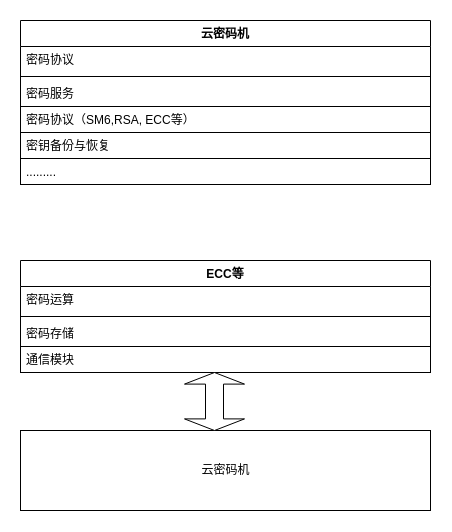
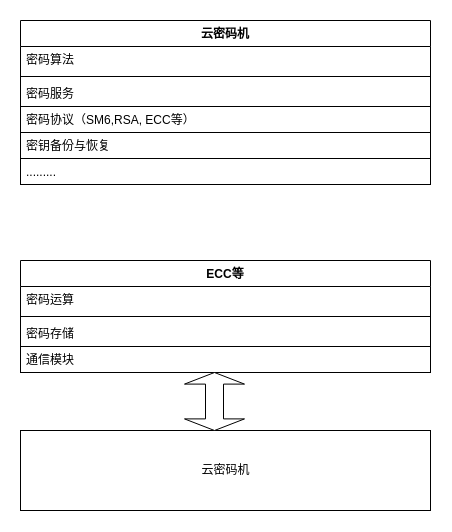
  <mxCell id="0" />
  <mxCell id="1" parent="0" />
  <mxCell id="2" value="云密码机" style="swimlane;fontStyle=1;align=center;verticalAlign=top;childLayout=stackLayout;horizontal=1;startSize=26;horizontalStack=0;resizeParent=1;resizeParentMax=0;resizeLast=0;collapsible=1;marginBottom=0;" vertex="1" parent="1"><mxGeometry x="20" y="20" width="410" height="164" as="geometry" /></mxCell>
- <mxCell id="3" value="密码协议" style="text;strokeColor=none;fillColor=none;align=left;verticalAlign=top;spacingLeft=4;spacingRight=4;overflow=hidden;rotatable=0;points=[[0,0.5],[1,0.5]];portConstraint=eastwest;" vertex="1" parent="2"><mxGeometry y="26" width="410" height="26" as="geometry" /></mxCell>
+ <mxCell id="3" value="密码算法" style="text;strokeColor=none;fillColor=none;align=left;verticalAlign=top;spacingLeft=4;spacingRight=4;overflow=hidden;rotatable=0;points=[[0,0.5],[1,0.5]];portConstraint=eastwest;" vertex="1" parent="2"><mxGeometry y="26" width="410" height="26" as="geometry" /></mxCell>
  <mxCell id="4" value="" style="line;strokeWidth=1;fillColor=none;align=left;verticalAlign=middle;spacingTop=-1;spacingLeft=3;spacingRight=3;rotatable=0;labelPosition=right;points=[];portConstraint=eastwest;" vertex="1" parent="2"><mxGeometry y="52" width="410" height="8" as="geometry" /></mxCell>
  <mxCell id="5" value="密码服务" style="text;strokeColor=none;fillColor=none;align=left;verticalAlign=top;spacingLeft=4;spacingRight=4;overflow=hidden;rotatable=0;points=[[0,0.5],[1,0.5]];portConstraint=eastwest;" vertex="1" parent="2"><mxGeometry y="60" width="410" height="26" as="geometry" /></mxCell>
  <mxCell id="6" value="密码协议（SM6,RSA, ECC等）" style="text;strokeColor=black;fillColor=none;align=left;verticalAlign=top;spacingLeft=4;spacingRight=4;overflow=hidden;rotatable=0;points=[[0,0.5],[1,0.5]];portConstraint=eastwest;" vertex="1" parent="2"><mxGeometry y="86" width="410" height="26" as="geometry" /></mxCell>
  <mxCell id="7" value="密钥备份与恢复" style="text;strokeColor=black;fillColor=none;align=left;verticalAlign=top;spacingLeft=4;spacingRight=4;overflow=hidden;rotatable=0;points=[[0,0.5],[1,0.5]];portConstraint=eastwest;" vertex="1" parent="2"><mxGeometry y="112" width="410" height="26" as="geometry" /></mxCell>
  <mxCell id="8" value="........." style="text;strokeColor=black;fillColor=none;align=left;verticalAlign=top;spacingLeft=4;spacingRight=4;overflow=hidden;rotatable=0;points=[[0,0.5],[1,0.5]];portConstraint=eastwest;" vertex="1" parent="2"><mxGeometry y="138" width="410" height="26" as="geometry" /></mxCell>
  <mxCell id="9" value="ECC等" style="swimlane;fontStyle=1;align=center;verticalAlign=top;childLayout=stackLayout;horizontal=1;startSize=26;horizontalStack=0;resizeParent=1;resizeParentMax=0;resizeLast=0;collapsible=1;marginBottom=0;" vertex="1" parent="1"><mxGeometry x="20" y="260" width="410" height="112" as="geometry" /></mxCell>
  <mxCell id="10" value="密码运算" style="text;strokeColor=none;fillColor=none;align=left;verticalAlign=top;spacingLeft=4;spacingRight=4;overflow=hidden;rotatable=0;points=[[0,0.5],[1,0.5]];portConstraint=eastwest;" vertex="1" parent="9"><mxGeometry y="26" width="410" height="26" as="geometry" /></mxCell>
  <mxCell id="11" value="" style="line;strokeWidth=1;fillColor=none;align=left;verticalAlign=middle;spacingTop=-1;spacingLeft=3;spacingRight=3;rotatable=0;labelPosition=right;points=[];portConstraint=eastwest;" vertex="1" parent="9"><mxGeometry y="52" width="410" height="8" as="geometry" /></mxCell>
  <mxCell id="12" value="密码存储" style="text;strokeColor=none;fillColor=none;align=left;verticalAlign=top;spacingLeft=4;spacingRight=4;overflow=hidden;rotatable=0;points=[[0,0.5],[1,0.5]];portConstraint=eastwest;" vertex="1" parent="9"><mxGeometry y="60" width="410" height="26" as="geometry" /></mxCell>
  <mxCell id="13" value="通信模块" style="text;strokeColor=black;fillColor=none;align=left;verticalAlign=top;spacingLeft=4;spacingRight=4;overflow=hidden;rotatable=0;points=[[0,0.5],[1,0.5]];portConstraint=eastwest;" vertex="1" parent="9"><mxGeometry y="86" width="410" height="26" as="geometry" /></mxCell>
  <mxCell id="14" value="云密码机" style="html=1;" vertex="1" parent="1"><mxGeometry x="20" y="430" width="410" height="80" as="geometry" /></mxCell>
  <mxCell id="15" value="" style="shape=doubleArrow;direction=south;whiteSpace=wrap;html=1;" vertex="1" parent="1"><mxGeometry x="184" y="372" width="60" height="58" as="geometry" /></mxCell>
